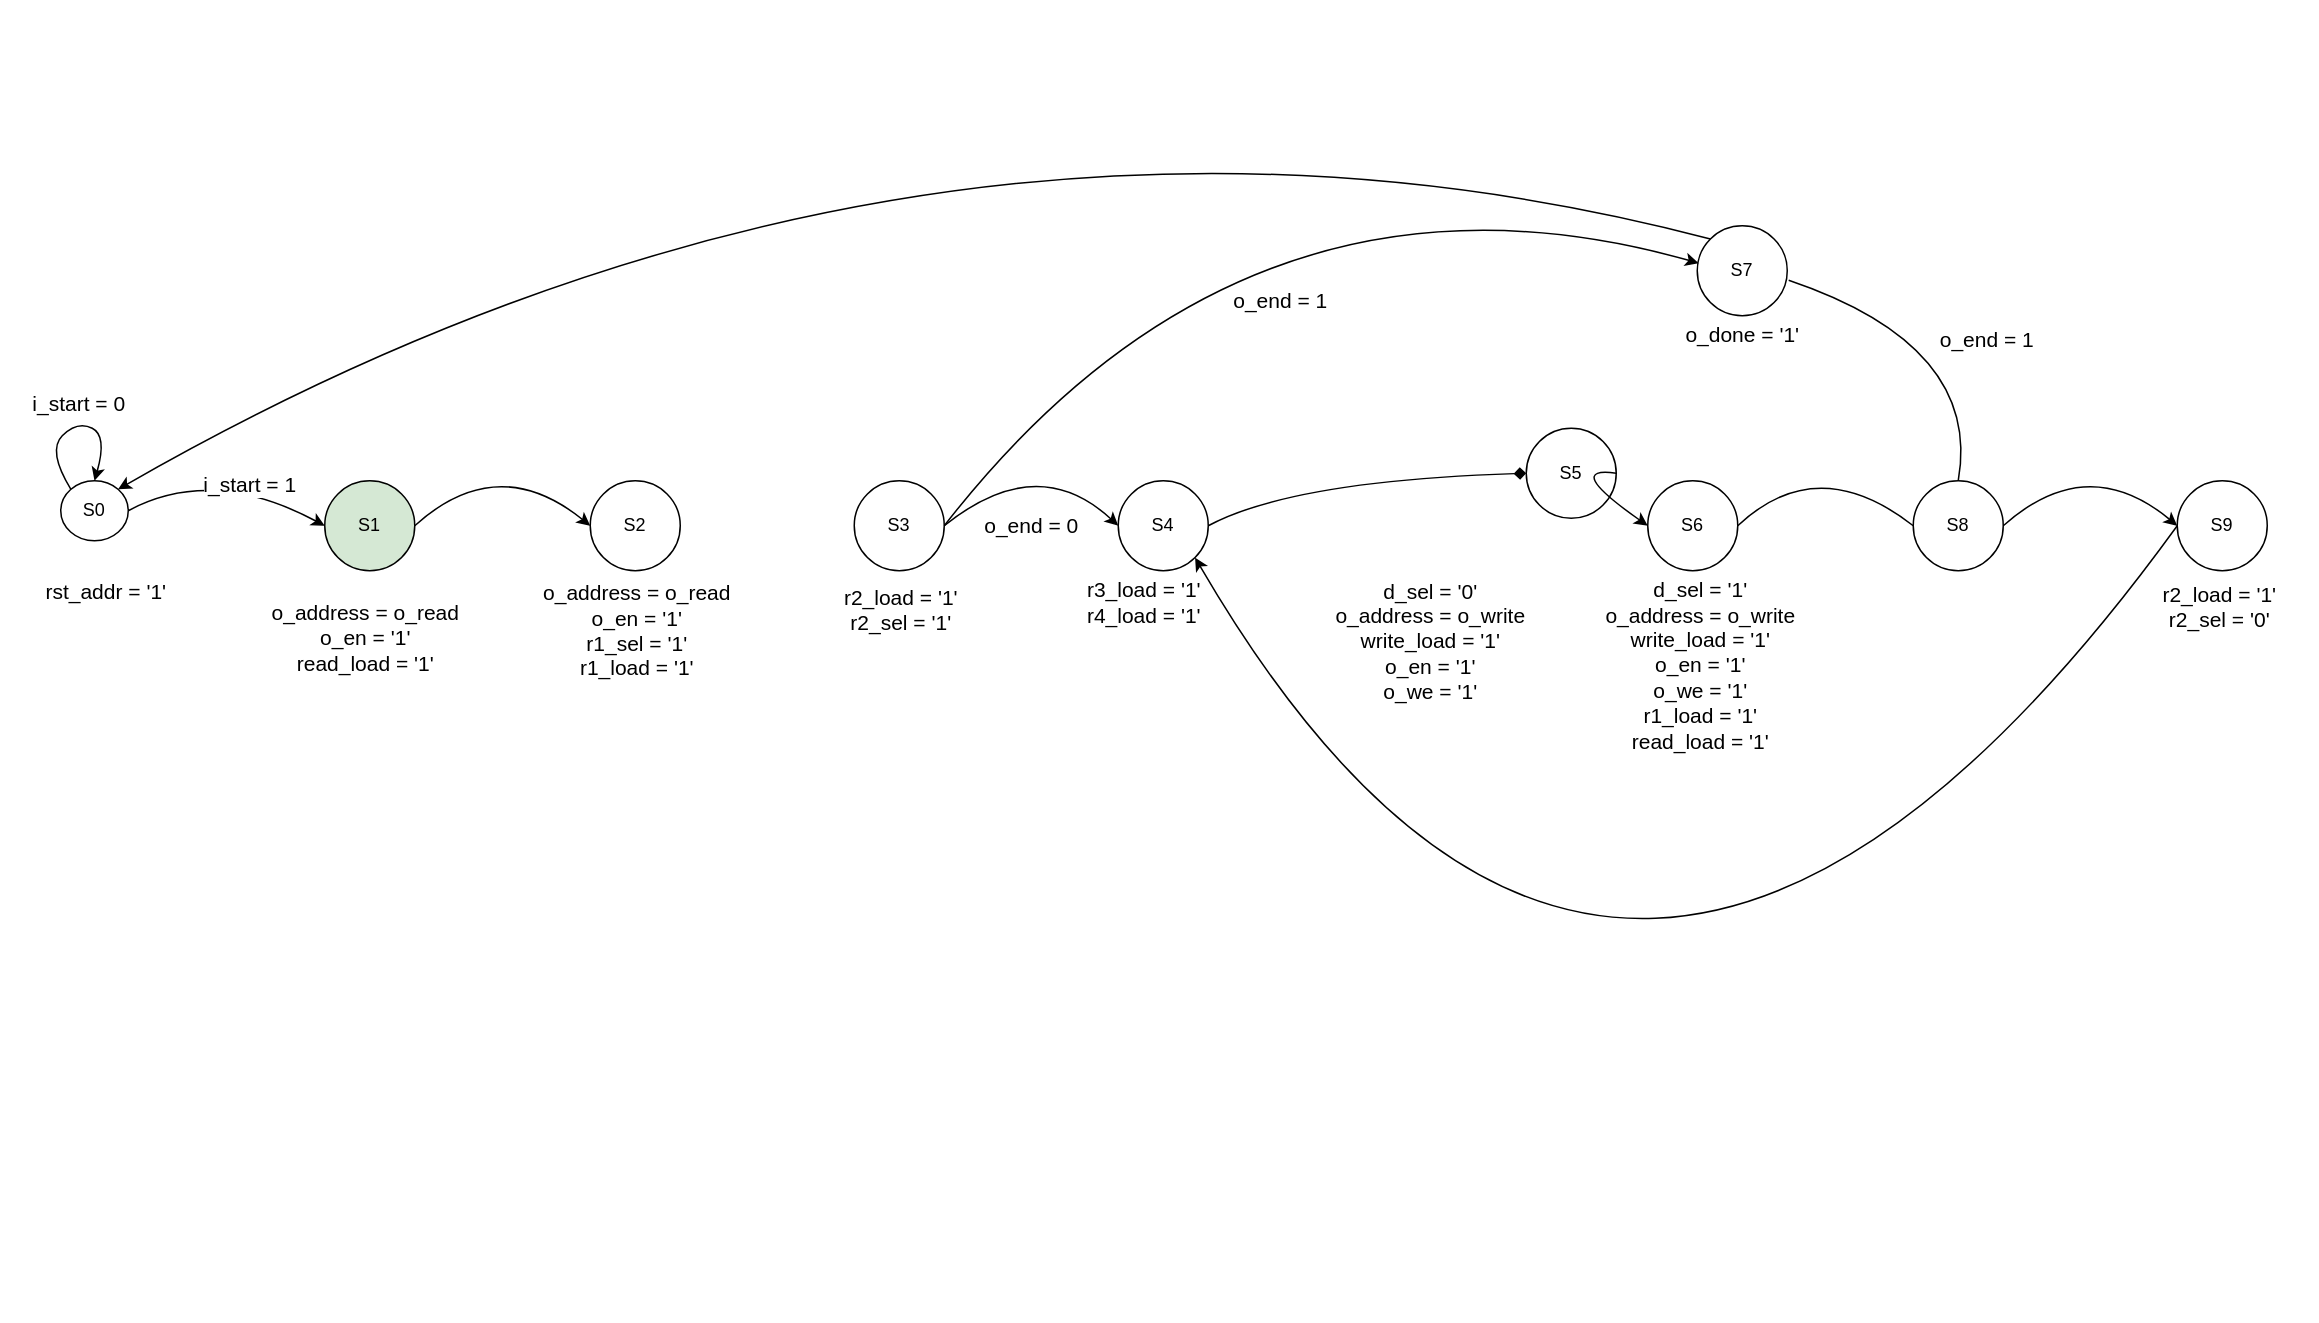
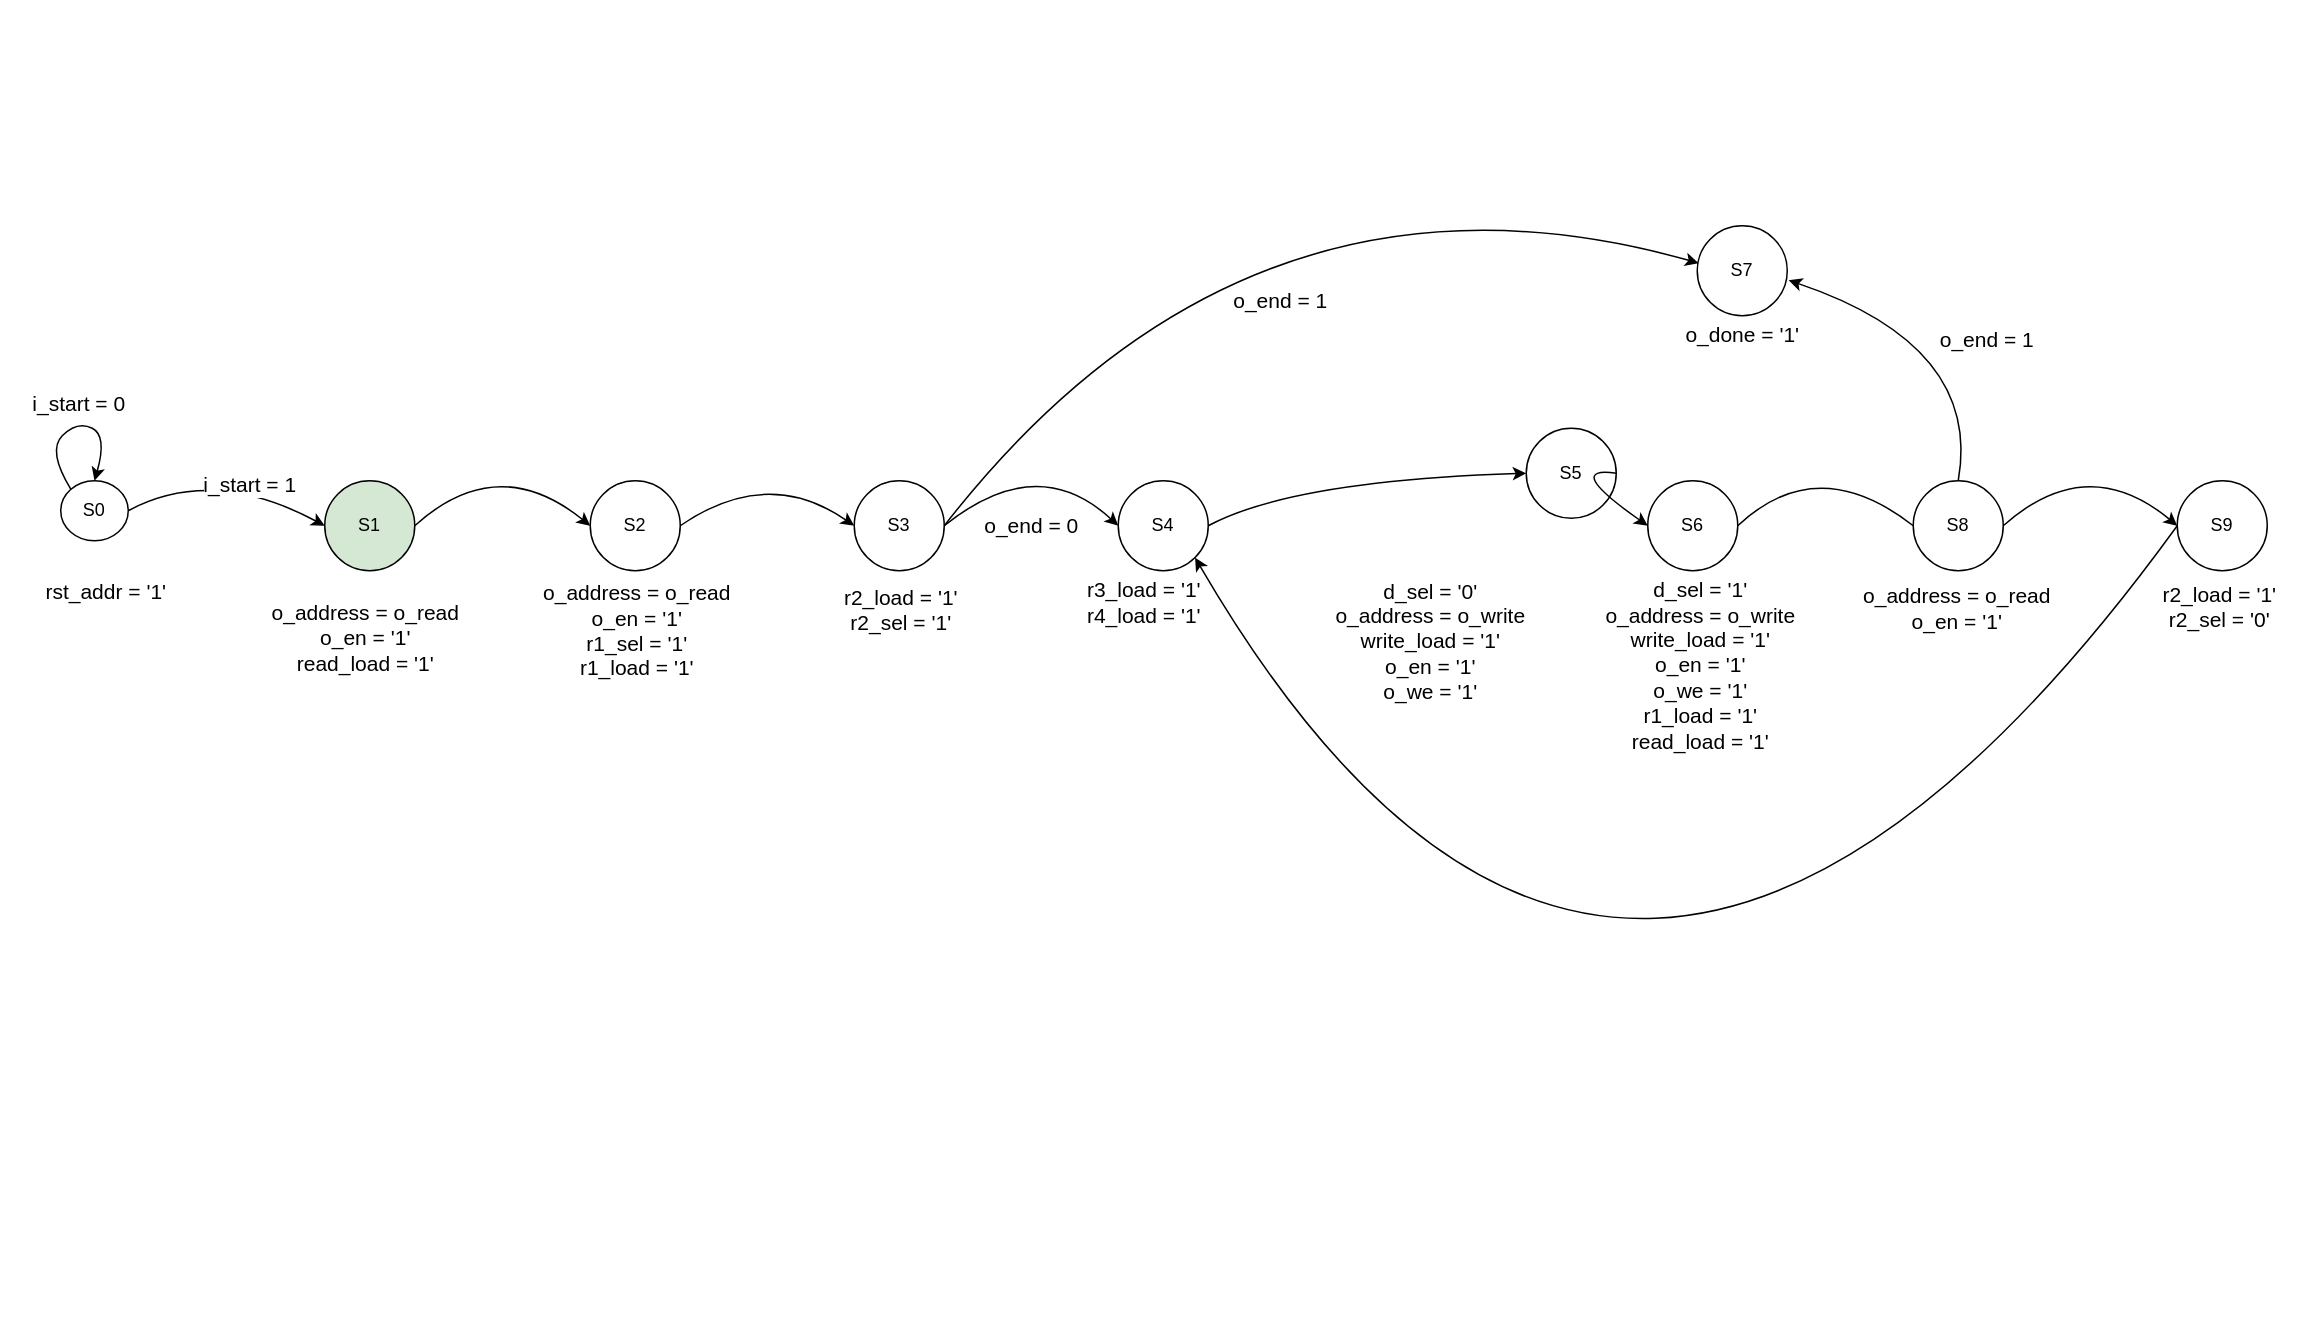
  <mxCell id="0" />
  <mxCell id="1" parent="0" />
  <mxCell id="2" value="" style="curved=1;endArrow=classic;html=1;rounded=0;fontSize=14;entryX=1;entryY=1;entryDx=0;entryDy=0;exitX=0;exitY=0.5;exitDx=0;exitDy=0;" edge="1" parent="1" source="20" target="8"><mxGeometry width="50" height="50" relative="1" as="geometry"><mxPoint x="1251" y="540" as="sourcePoint" /><mxPoint x="1348" y="540" as="targetPoint" /><Array as="points"><mxPoint x="1081" y="860" /></Array></mxGeometry></mxCell>
  <mxCell id="3" value="S0" style="ellipse;whiteSpace=wrap;html=1;aspect=fixed;" vertex="1" parent="1"><mxGeometry x="40" y="320" width="45" height="40" as="geometry" /></mxCell>
  <mxCell id="4" value="&lt;font style=&quot;font-size: 14px;&quot;&gt;rst_addr = '1'&lt;br&gt;&lt;/font&gt;" style="text;html=1;align=center;verticalAlign=middle;resizable=0;points=[];autosize=1;strokeColor=none;fillColor=none;" vertex="1" parent="1"><mxGeometry x="20" y="384" width="100" height="20" as="geometry" /></mxCell>
  <mxCell id="5" value="S1" style="ellipse;whiteSpace=wrap;html=1;aspect=fixed;fillColor=#d5e8d4;" vertex="1" parent="1"><mxGeometry x="216" y="320" width="60" height="60" as="geometry" /></mxCell>
  <mxCell id="6" value="S2" style="ellipse;whiteSpace=wrap;html=1;aspect=fixed;" vertex="1" parent="1"><mxGeometry x="393" y="320" width="60" height="60" as="geometry" /></mxCell>
  <mxCell id="7" value="S3" style="ellipse;whiteSpace=wrap;html=1;aspect=fixed;" vertex="1" parent="1"><mxGeometry x="569" y="320" width="60" height="60" as="geometry" /></mxCell>
  <mxCell id="8" value="S4" style="ellipse;whiteSpace=wrap;html=1;aspect=fixed;" vertex="1" parent="1"><mxGeometry x="745" y="320" width="60" height="60" as="geometry" /></mxCell>
  <mxCell id="9" value="o_address = o_read&lt;br&gt;o_en = '1'&lt;br&gt;read_load = '1'" style="text;html=1;align=center;verticalAlign=middle;resizable=0;points=[];autosize=1;strokeColor=none;fillColor=none;fontSize=14;" vertex="1" parent="1"><mxGeometry x="173" y="395" width="140" height="60" as="geometry" /></mxCell>
  <mxCell id="10" value="o_address = o_read&lt;br&gt;o_en = '1'&lt;br&gt;r1_sel = '1'&lt;br&gt;r1_load = '1'" style="text;html=1;align=center;verticalAlign=middle;resizable=0;points=[];autosize=1;strokeColor=none;fillColor=none;fontSize=14;" vertex="1" parent="1"><mxGeometry x="354" y="385" width="140" height="70" as="geometry" /></mxCell>
  <mxCell id="11" value="r2_load = '1'&lt;br&gt;r2_sel = '1'" style="text;html=1;align=center;verticalAlign=middle;resizable=0;points=[];autosize=1;strokeColor=none;fillColor=none;fontSize=14;" vertex="1" parent="1"><mxGeometry x="555" y="386" width="90" height="40" as="geometry" /></mxCell>
  <mxCell id="12" value="S5" style="ellipse;whiteSpace=wrap;html=1;aspect=fixed;" vertex="1" parent="1"><mxGeometry x="1017" y="285" width="60" height="60" as="geometry" /></mxCell>
  <mxCell id="13" value="d_sel = '0'&lt;br&gt;o_address = o_write&lt;br&gt;write_load = '1'&lt;br&gt;o_en = '1'&lt;br&gt;o_we = '1'" style="text;html=1;align=center;verticalAlign=middle;resizable=0;points=[];autosize=1;strokeColor=none;fillColor=none;fontSize=14;" vertex="1" parent="1"><mxGeometry x="883" y="382" width="140" height="90" as="geometry" /></mxCell>
  <mxCell id="14" value="S6" style="ellipse;whiteSpace=wrap;html=1;aspect=fixed;" vertex="1" parent="1"><mxGeometry x="1098" y="320" width="60" height="60" as="geometry" /></mxCell>
  <mxCell id="15" value="d_sel = '1'&lt;br&gt;o_address = o_write&lt;br&gt;write_load = '1'&lt;br&gt;o_en = '1'&lt;br&gt;o_we = '1'&lt;br&gt;r1_load = '1'&lt;br&gt;read_load = '1'" style="text;html=1;align=center;verticalAlign=middle;resizable=0;points=[];autosize=1;strokeColor=none;fillColor=none;fontSize=14;" vertex="1" parent="1"><mxGeometry x="1063" y="383" width="140" height="120" as="geometry" /></mxCell>
  <mxCell id="16" value="S7" style="ellipse;whiteSpace=wrap;html=1;aspect=fixed;" vertex="1" parent="1"><mxGeometry x="1131" y="150" width="60" height="60" as="geometry" /></mxCell>
  <mxCell id="17" value="o_done = '1'&lt;br&gt;" style="text;html=1;align=center;verticalAlign=middle;resizable=0;points=[];autosize=1;strokeColor=none;fillColor=none;fontSize=14;" vertex="1" parent="1"><mxGeometry x="1116" y="213" width="90" height="20" as="geometry" /></mxCell>
  <mxCell id="18" value="S8" style="ellipse;whiteSpace=wrap;html=1;aspect=fixed;" vertex="1" parent="1"><mxGeometry x="1275" y="320" width="60" height="60" as="geometry" /></mxCell>
+ <mxCell id="19" value="o_address = o_read&lt;br&gt;o_en = '1'" style="text;html=1;align=center;verticalAlign=middle;resizable=0;points=[];autosize=1;strokeColor=none;fillColor=none;fontSize=14;" vertex="1" parent="1"><mxGeometry x="1234" y="385" width="140" height="40" as="geometry" /></mxCell>
  <mxCell id="20" value="S9" style="ellipse;whiteSpace=wrap;html=1;aspect=fixed;" vertex="1" parent="1"><mxGeometry x="1451" y="320" width="60" height="60" as="geometry" /></mxCell>
  <mxCell id="21" value="r2_load = '1'&lt;br&gt;r2_sel = '0'" style="text;html=1;align=center;verticalAlign=middle;resizable=0;points=[];autosize=1;strokeColor=none;fillColor=none;fontSize=14;" vertex="1" parent="1"><mxGeometry x="1434" y="384" width="90" height="40" as="geometry" /></mxCell>
  <mxCell id="22" value="" style="curved=1;endArrow=classic;html=1;rounded=0;fontSize=14;exitX=1;exitY=0.5;exitDx=0;exitDy=0;entryX=0;entryY=0.5;entryDx=0;entryDy=0;" edge="1" parent="1" source="3" target="5"><mxGeometry width="50" height="50" relative="1" as="geometry"><mxPoint x="261" y="590" as="sourcePoint" /><mxPoint x="311" y="540" as="targetPoint" /><Array as="points"><mxPoint x="141" y="310" /></Array></mxGeometry></mxCell>
  <mxCell id="23" value="i_start = 1" style="edgeLabel;html=1;align=center;verticalAlign=middle;resizable=0;points=[];fontSize=14;" vertex="1" connectable="0" parent="22"><mxGeometry x="-0.309" y="-13" relative="1" as="geometry"><mxPoint x="29" y="-5" as="offset" /></mxGeometry></mxCell>
  <mxCell id="24" value="" style="curved=1;endArrow=classic;html=1;rounded=0;fontSize=14;exitX=0;exitY=0;exitDx=0;exitDy=0;entryX=0.5;entryY=0;entryDx=0;entryDy=0;" edge="1" parent="1" source="3" target="3"><mxGeometry width="50" height="50" relative="1" as="geometry"><mxPoint x="110" y="360" as="sourcePoint" /><mxPoint x="201" y="360" as="targetPoint" /><Array as="points"><mxPoint x="31" y="300" /><mxPoint x="51" y="280" /><mxPoint x="71" y="290" /></Array></mxGeometry></mxCell>
  <mxCell id="25" value="i_start = 0" style="edgeLabel;html=1;align=center;verticalAlign=middle;resizable=0;points=[];fontSize=14;" vertex="1" connectable="0" parent="24"><mxGeometry x="-0.309" y="-13" relative="1" as="geometry"><mxPoint x="5" y="-34" as="offset" /></mxGeometry></mxCell>
  <mxCell id="26" value="" style="curved=1;endArrow=classic;html=1;rounded=0;fontSize=14;entryX=0;entryY=0.5;entryDx=0;entryDy=0;exitX=1;exitY=0.5;exitDx=0;exitDy=0;" edge="1" parent="1" source="5" target="6"><mxGeometry width="50" height="50" relative="1" as="geometry"><mxPoint x="261" y="350" as="sourcePoint" /><mxPoint x="352" y="350" as="targetPoint" /><Array as="points"><mxPoint x="331" y="300" /></Array></mxGeometry></mxCell>
+ <mxCell id="27" value="" style="curved=1;endArrow=classic;html=1;rounded=0;fontSize=14;entryX=0;entryY=0.5;entryDx=0;entryDy=0;exitX=1;exitY=0.5;exitDx=0;exitDy=0;" edge="1" parent="1" source="6" target="7"><mxGeometry width="50" height="50" relative="1" as="geometry"><mxPoint x="421" y="340" as="sourcePoint" /><mxPoint x="531" y="340" as="targetPoint" /><Array as="points"><mxPoint x="511" y="310" /></Array></mxGeometry></mxCell>
  <mxCell id="28" value="" style="curved=1;endArrow=classic;html=1;rounded=0;fontSize=14;entryX=0;entryY=0.5;entryDx=0;entryDy=0;exitX=1;exitY=0.5;exitDx=0;exitDy=0;" edge="1" parent="1" source="7" target="8"><mxGeometry width="50" height="50" relative="1" as="geometry"><mxPoint x="571" y="340" as="sourcePoint" /><mxPoint x="667" y="340" as="targetPoint" /><Array as="points"><mxPoint x="691" y="300" /></Array></mxGeometry></mxCell>
  <mxCell id="29" value="o_end = 0" style="edgeLabel;html=1;align=center;verticalAlign=middle;resizable=0;points=[];fontSize=14;" vertex="1" connectable="0" parent="28"><mxGeometry x="-0.331" y="-14" relative="1" as="geometry"><mxPoint x="9" y="21" as="offset" /></mxGeometry></mxCell>
  <mxCell id="30" value="" style="curved=1;endArrow=classic;html=1;rounded=0;fontSize=14;entryX=0.016;entryY=0.416;entryDx=0;entryDy=0;exitX=1;exitY=0.5;exitDx=0;exitDy=0;entryPerimeter=0;" edge="1" parent="1" source="7" target="16"><mxGeometry width="50" height="50" relative="1" as="geometry"><mxPoint x="580" y="360" as="sourcePoint" /><mxPoint x="677" y="360" as="targetPoint" /><Array as="points"><mxPoint x="831" y="90" /></Array></mxGeometry></mxCell>
  <mxCell id="31" value="o_end = 1" style="edgeLabel;html=1;align=center;verticalAlign=middle;resizable=0;points=[];fontSize=14;" vertex="1" connectable="0" parent="30"><mxGeometry x="-0.331" y="-14" relative="1" as="geometry"><mxPoint x="81" y="11" as="offset" /></mxGeometry></mxCell>
- <mxCell id="32" value="" style="curved=1;endArrow=diamond;html=1;rounded=0;fontSize=14;entryX=0;entryY=0.5;entryDx=0;entryDy=0;exitX=1;exitY=0.5;exitDx=0;exitDy=0;" edge="1" parent="1" source="8" target="12"><mxGeometry width="50" height="50" relative="1" as="geometry"><mxPoint x="741" y="350" as="sourcePoint" /><mxPoint x="838" y="350" as="targetPoint" /><Array as="points"><mxPoint x="861" y="320" /></Array></mxGeometry></mxCell>
+ <mxCell id="32" value="" style="curved=1;endArrow=classic;html=1;rounded=0;fontSize=14;entryX=0;entryY=0.5;entryDx=0;entryDy=0;exitX=1;exitY=0.5;exitDx=0;exitDy=0;" edge="1" parent="1" source="8" target="12"><mxGeometry width="50" height="50" relative="1" as="geometry"><mxPoint x="741" y="350" as="sourcePoint" /><mxPoint x="838" y="350" as="targetPoint" /><Array as="points"><mxPoint x="861" y="320" /></Array></mxGeometry></mxCell>
  <mxCell id="33" value="" style="curved=1;endArrow=classic;html=1;rounded=0;fontSize=14;entryX=0;entryY=0.5;entryDx=0;entryDy=0;exitX=1;exitY=0.5;exitDx=0;exitDy=0;" edge="1" parent="1" source="12" target="14"><mxGeometry width="50" height="50" relative="1" as="geometry"><mxPoint x="891" y="350" as="sourcePoint" /><mxPoint x="991" y="350" as="targetPoint" /><Array as="points"><mxPoint x="1041" y="310" /></Array></mxGeometry></mxCell>
  <mxCell id="34" value="" style="curved=1;endArrow=none;html=1;rounded=0;fontSize=14;entryX=0;entryY=0.5;entryDx=0;entryDy=0;exitX=1;exitY=0.5;exitDx=0;exitDy=0;" edge="1" parent="1" source="14" target="18"><mxGeometry width="50" height="50" relative="1" as="geometry"><mxPoint x="1041" y="350" as="sourcePoint" /><mxPoint x="1138" y="350" as="targetPoint" /><Array as="points"><mxPoint x="1211" y="300" /></Array></mxGeometry></mxCell>
  <mxCell id="35" value="" style="curved=1;endArrow=classic;html=1;rounded=0;fontSize=14;entryX=0;entryY=0.5;entryDx=0;entryDy=0;exitX=1;exitY=0.5;exitDx=0;exitDy=0;" edge="1" parent="1" source="18" target="20"><mxGeometry width="50" height="50" relative="1" as="geometry"><mxPoint x="1332" y="270" as="sourcePoint" /><mxPoint x="1585" y="270" as="targetPoint" /><Array as="points"><mxPoint x="1391" y="300" /></Array></mxGeometry></mxCell>
- <mxCell id="36" value="" style="curved=1;endArrow=none;html=1;rounded=0;fontSize=14;entryX=1.016;entryY=0.606;entryDx=0;entryDy=0;exitX=0.5;exitY=0;exitDx=0;exitDy=0;entryPerimeter=0;" edge="1" parent="1" source="18" target="16"><mxGeometry width="50" height="50" relative="1" as="geometry"><mxPoint x="1364" y="360" as="sourcePoint" /><mxPoint x="1461" y="360" as="targetPoint" /><Array as="points"><mxPoint x="1321" y="230" /></Array></mxGeometry></mxCell>
+ <mxCell id="36" value="" style="curved=1;endArrow=classic;html=1;rounded=0;fontSize=14;entryX=1.016;entryY=0.606;entryDx=0;entryDy=0;exitX=0.5;exitY=0;exitDx=0;exitDy=0;entryPerimeter=0;" edge="1" parent="1" source="18" target="16"><mxGeometry width="50" height="50" relative="1" as="geometry"><mxPoint x="1364" y="360" as="sourcePoint" /><mxPoint x="1461" y="360" as="targetPoint" /><Array as="points"><mxPoint x="1321" y="230" /></Array></mxGeometry></mxCell>
  <mxCell id="37" value="o_end = 1" style="edgeLabel;html=1;align=center;verticalAlign=middle;resizable=0;points=[];fontSize=14;" vertex="1" connectable="0" parent="36"><mxGeometry x="0.044" y="20" relative="1" as="geometry"><mxPoint x="35" y="-15" as="offset" /></mxGeometry></mxCell>
  <mxCell id="38" value="r3_load = '1'&lt;br&gt;r4_load = '1'" style="text;html=1;align=center;verticalAlign=middle;resizable=0;points=[];autosize=1;strokeColor=none;fillColor=none;fontSize=14;" vertex="1" parent="1"><mxGeometry x="717" y="381" width="90" height="40" as="geometry" /></mxCell>
- <mxCell id="39" value="" style="curved=1;endArrow=classic;html=1;rounded=0;fontSize=14;entryX=1;entryY=0;entryDx=0;entryDy=0;exitX=0;exitY=0;exitDx=0;exitDy=0;" edge="1" parent="1" source="16" target="3"><mxGeometry width="50" height="50" relative="1" as="geometry"><mxPoint x="1137" y="130" as="sourcePoint" /><mxPoint x="1023" y="-10" as="targetPoint" /><Array as="points"><mxPoint x="611" y="20" /></Array></mxGeometry></mxCell>
